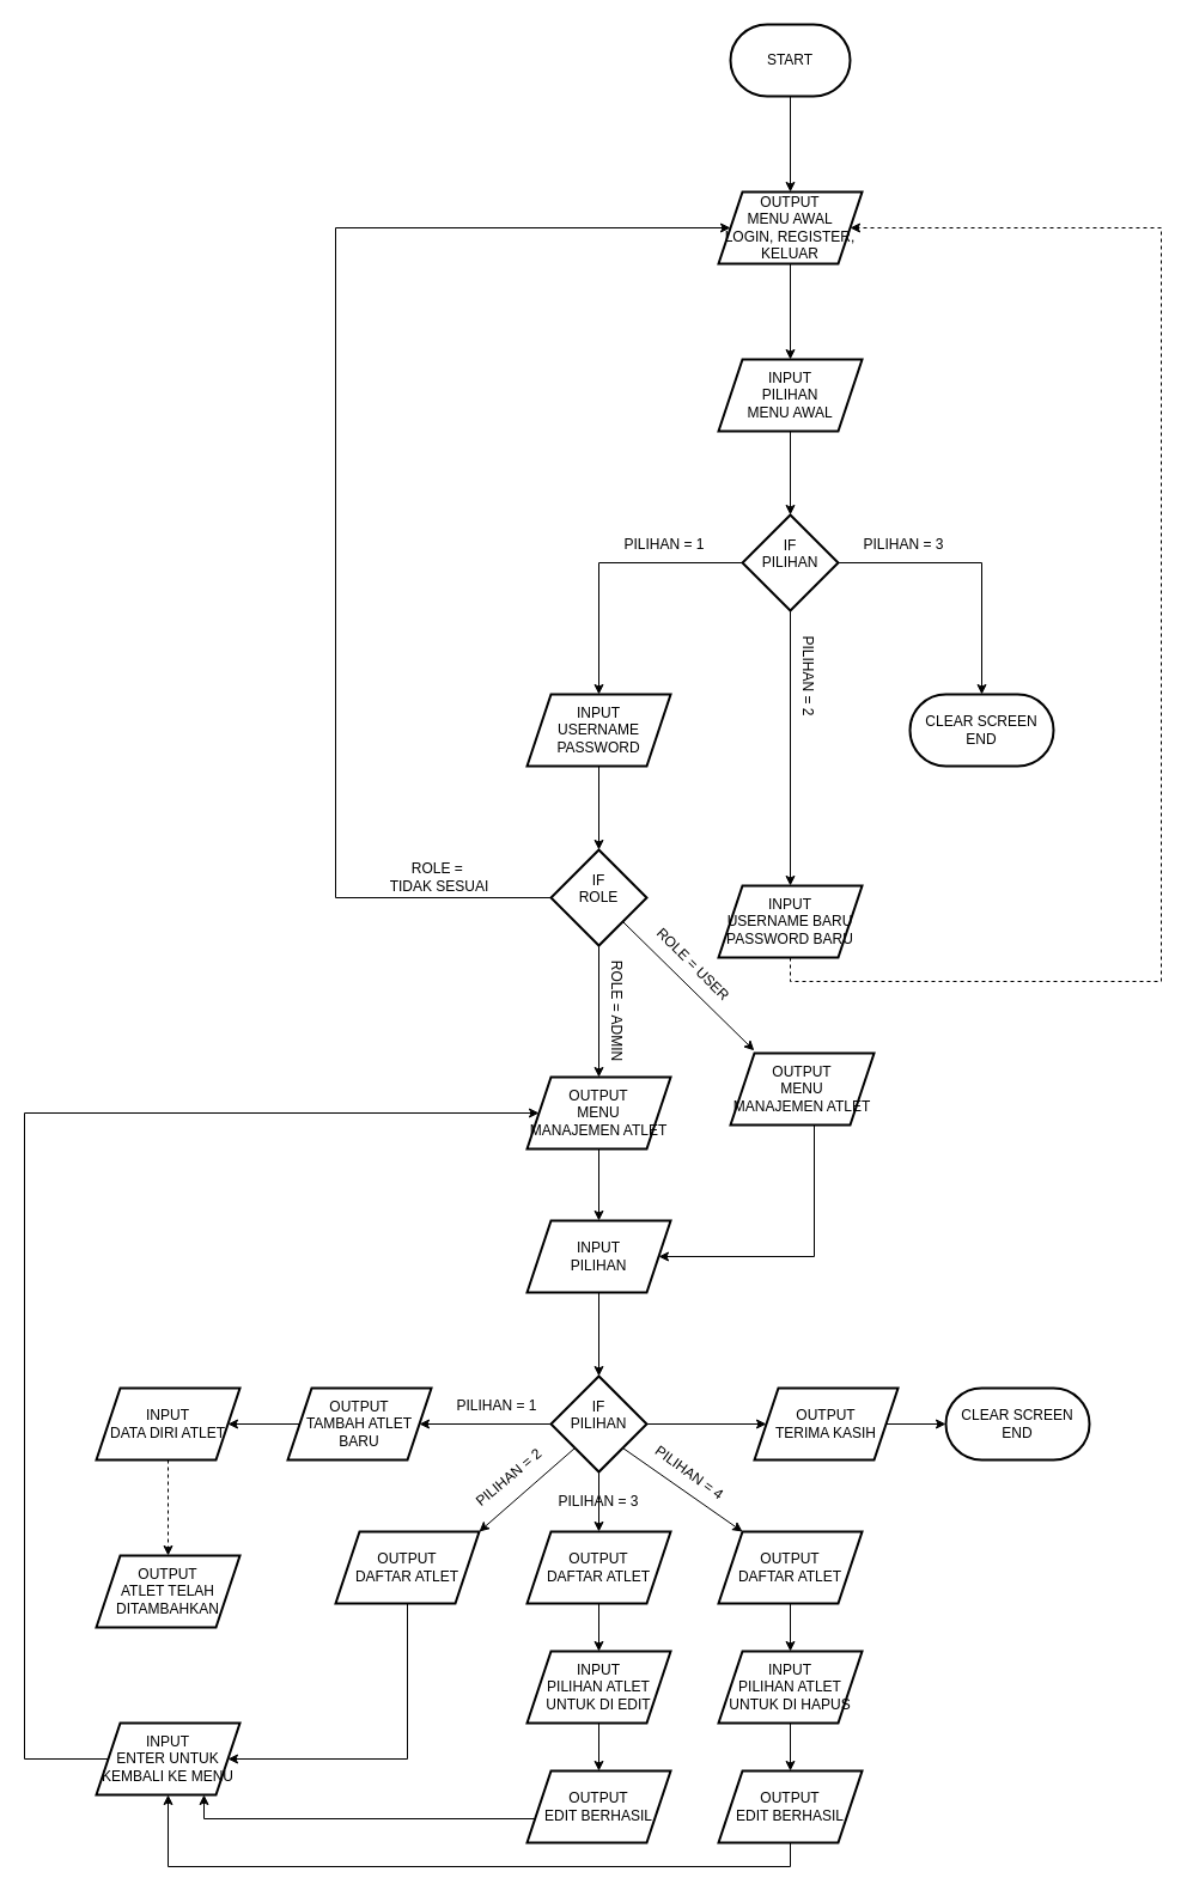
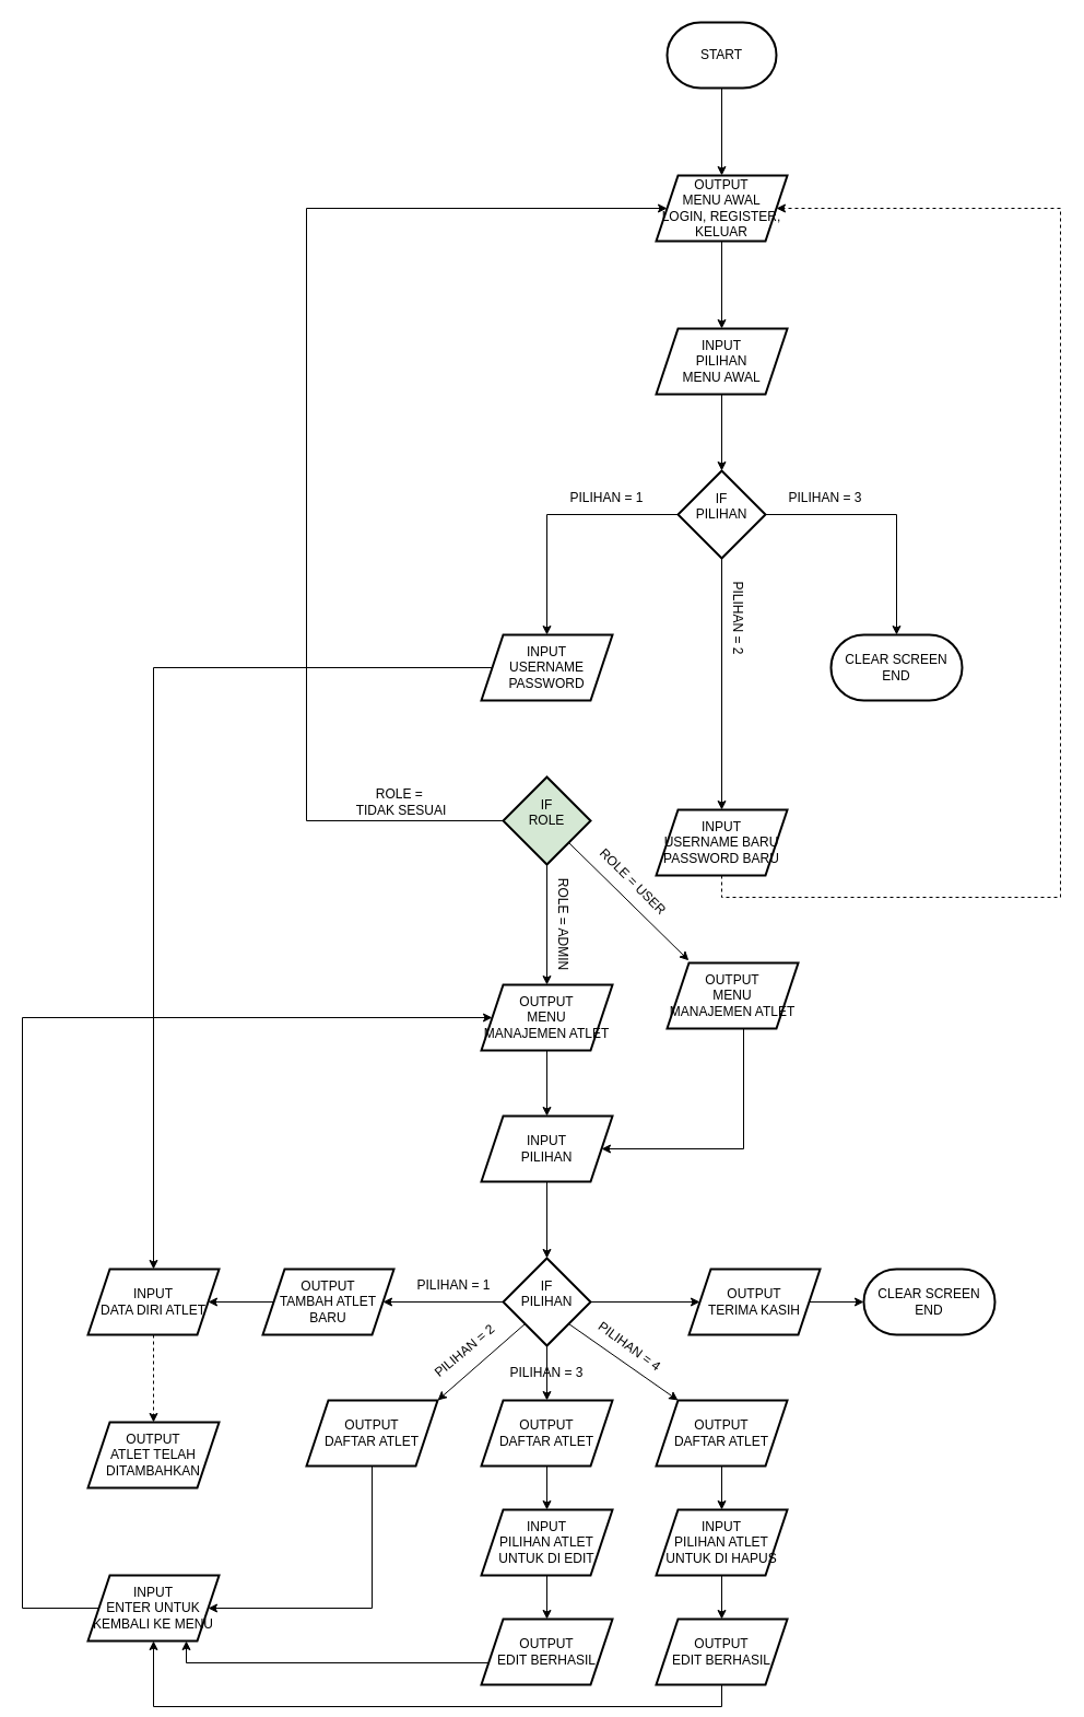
  <mxCell id="0" />
  <mxCell id="1" parent="0" />
  <mxCell id="2" value="" style="edgeStyle=orthogonalEdgeStyle;rounded=0;orthogonalLoop=1;jettySize=auto;html=1;" edge="1" parent="1" source="3" target="5"><mxGeometry relative="1" as="geometry" /></mxCell>
  <mxCell id="3" value="START" style="strokeWidth=2;html=1;shape=mxgraph.flowchart.terminator;whiteSpace=wrap;" vertex="1" parent="1"><mxGeometry x="610" y="20" width="100" height="60" as="geometry" /></mxCell>
  <mxCell id="4" value="" style="edgeStyle=orthogonalEdgeStyle;rounded=0;orthogonalLoop=1;jettySize=auto;html=1;" edge="1" parent="1" source="5" target="7"><mxGeometry relative="1" as="geometry" /></mxCell>
  <mxCell id="5" value="OUTPUT&lt;div&gt;MENU AWAL&lt;/div&gt;&lt;div&gt;LOGIN, REGISTER,&lt;/div&gt;&lt;div&gt;KELUAR&lt;/div&gt;" style="shape=parallelogram;perimeter=parallelogramPerimeter;whiteSpace=wrap;html=1;fixedSize=1;strokeWidth=2;" vertex="1" parent="1"><mxGeometry x="600" y="160" width="120" height="60" as="geometry" /></mxCell>
  <mxCell id="6" value="" style="edgeStyle=orthogonalEdgeStyle;rounded=0;orthogonalLoop=1;jettySize=auto;html=1;" edge="1" parent="1" source="7" target="11"><mxGeometry relative="1" as="geometry" /></mxCell>
  <mxCell id="7" value="INPUT&lt;div&gt;PILIHAN&lt;/div&gt;&lt;div&gt;MENU AWAL&lt;/div&gt;" style="shape=parallelogram;perimeter=parallelogramPerimeter;whiteSpace=wrap;html=1;fixedSize=1;strokeWidth=2;" vertex="1" parent="1"><mxGeometry x="600" y="300" width="120" height="60" as="geometry" /></mxCell>
  <mxCell id="8" value="" style="edgeStyle=orthogonalEdgeStyle;rounded=0;orthogonalLoop=1;jettySize=auto;html=1;entryX=0.5;entryY=0;entryDx=0;entryDy=0;" edge="1" parent="1" source="11" target="12"><mxGeometry relative="1" as="geometry"><mxPoint x="760" y="470" as="targetPoint" /></mxGeometry></mxCell>
  <mxCell id="9" value="" style="edgeStyle=orthogonalEdgeStyle;rounded=0;orthogonalLoop=1;jettySize=auto;html=1;entryX=0.5;entryY=0;entryDx=0;entryDy=0;" edge="1" parent="1" source="11" target="16"><mxGeometry relative="1" as="geometry"><mxPoint x="660" y="600" as="targetPoint" /></mxGeometry></mxCell>
  <mxCell id="10" value="" style="edgeStyle=orthogonalEdgeStyle;rounded=0;orthogonalLoop=1;jettySize=auto;html=1;entryX=0.5;entryY=0;entryDx=0;entryDy=0;" edge="1" parent="1" source="11" target="14"><mxGeometry relative="1" as="geometry"><mxPoint x="560" y="470" as="targetPoint" /></mxGeometry></mxCell>
  <mxCell id="11" value="IF&lt;div&gt;PILIHAN&lt;/div&gt;&lt;div&gt;&lt;br&gt;&lt;/div&gt;" style="rhombus;whiteSpace=wrap;html=1;strokeWidth=2;" vertex="1" parent="1"><mxGeometry x="620" y="430" width="80" height="80" as="geometry" /></mxCell>
  <mxCell id="12" value="CLEAR SCREEN&lt;div&gt;END&lt;/div&gt;" style="rounded=1;whiteSpace=wrap;html=1;strokeWidth=2;arcSize=50;" vertex="1" parent="1"><mxGeometry x="760" y="580" width="120" height="60" as="geometry" /></mxCell>
- <mxCell id="13" value="" style="edgeStyle=orthogonalEdgeStyle;rounded=0;orthogonalLoop=1;jettySize=auto;html=1;" edge="1" parent="1" source="14" target="20"><mxGeometry relative="1" as="geometry" /></mxCell>
+ <mxCell id="13" value="" style="edgeStyle=orthogonalEdgeStyle;rounded=0;orthogonalLoop=1;jettySize=auto;html=1;" edge="1" parent="1" source="14" target="40"><mxGeometry relative="1" as="geometry" /></mxCell>
  <mxCell id="14" value="INPUT&lt;div&gt;USERNAME&lt;/div&gt;&lt;div&gt;PASSWORD&lt;/div&gt;" style="shape=parallelogram;perimeter=parallelogramPerimeter;whiteSpace=wrap;html=1;fixedSize=1;strokeWidth=2;" vertex="1" parent="1"><mxGeometry x="440" y="580" width="120" height="60" as="geometry" /></mxCell>
  <mxCell id="15" style="edgeStyle=orthogonalEdgeStyle;rounded=0;orthogonalLoop=1;jettySize=auto;html=1;exitX=0.5;exitY=1;exitDx=0;exitDy=0;entryX=1;entryY=0.5;entryDx=0;entryDy=0;dashed=1;" edge="1" parent="1" source="16" target="5"><mxGeometry relative="1" as="geometry"><mxPoint x="980" y="337.333" as="targetPoint" /><Array as="points"><mxPoint x="660" y="820" /><mxPoint x="970" y="820" /><mxPoint x="970" y="190" /></Array></mxGeometry></mxCell>
  <mxCell id="16" value="INPUT&lt;div&gt;USERNAME BARU&lt;/div&gt;&lt;div&gt;PASSWORD BARU&lt;/div&gt;" style="shape=parallelogram;perimeter=parallelogramPerimeter;whiteSpace=wrap;html=1;fixedSize=1;strokeWidth=2;" vertex="1" parent="1"><mxGeometry x="600" y="740" width="120" height="60" as="geometry" /></mxCell>
  <mxCell id="17" style="edgeStyle=orthogonalEdgeStyle;rounded=0;orthogonalLoop=1;jettySize=auto;html=1;exitX=0;exitY=0.5;exitDx=0;exitDy=0;entryX=0;entryY=0.5;entryDx=0;entryDy=0;" edge="1" parent="1" source="20" target="5"><mxGeometry relative="1" as="geometry"><mxPoint x="360" y="330" as="targetPoint" /><Array as="points"><mxPoint x="280" y="750" /><mxPoint x="280" y="190" /></Array></mxGeometry></mxCell>
  <mxCell id="18" value="" style="edgeStyle=orthogonalEdgeStyle;rounded=0;orthogonalLoop=1;jettySize=auto;html=1;" edge="1" parent="1" source="20" target="22"><mxGeometry relative="1" as="geometry" /></mxCell>
  <mxCell id="19" style="rounded=0;orthogonalLoop=1;jettySize=auto;html=1;exitX=1;exitY=1;exitDx=0;exitDy=0;entryX=0.165;entryY=-0.037;entryDx=0;entryDy=0;entryPerimeter=0;" edge="1" parent="1" source="20" target="26"><mxGeometry relative="1" as="geometry" /></mxCell>
- <mxCell id="20" value="IF&lt;div&gt;ROLE&lt;/div&gt;&lt;div&gt;&lt;br&gt;&lt;/div&gt;" style="rhombus;whiteSpace=wrap;html=1;strokeWidth=2;" vertex="1" parent="1"><mxGeometry x="460" y="710" width="80" height="80" as="geometry" /></mxCell>
+ <mxCell id="20" value="IF&lt;div&gt;ROLE&lt;/div&gt;&lt;div&gt;&lt;br&gt;&lt;/div&gt;" style="rhombus;whiteSpace=wrap;html=1;strokeWidth=2;fillColor=#d5e8d4;" vertex="1" parent="1"><mxGeometry x="460" y="710" width="80" height="80" as="geometry" /></mxCell>
  <mxCell id="21" value="" style="edgeStyle=orthogonalEdgeStyle;rounded=0;orthogonalLoop=1;jettySize=auto;html=1;" edge="1" parent="1" source="22" target="24"><mxGeometry relative="1" as="geometry" /></mxCell>
  <mxCell id="22" value="OUTPUT&lt;div&gt;MENU&lt;/div&gt;&lt;div&gt;MANAJEMEN ATLET&lt;/div&gt;" style="shape=parallelogram;perimeter=parallelogramPerimeter;whiteSpace=wrap;html=1;fixedSize=1;strokeWidth=2;" vertex="1" parent="1"><mxGeometry x="440" y="900" width="120" height="60" as="geometry" /></mxCell>
  <mxCell id="23" value="" style="edgeStyle=orthogonalEdgeStyle;rounded=0;orthogonalLoop=1;jettySize=auto;html=1;" edge="1" parent="1" source="24" target="31"><mxGeometry relative="1" as="geometry" /></mxCell>
  <mxCell id="24" value="INPUT&lt;div&gt;PILIHAN&lt;/div&gt;" style="shape=parallelogram;perimeter=parallelogramPerimeter;whiteSpace=wrap;html=1;fixedSize=1;strokeWidth=2;" vertex="1" parent="1"><mxGeometry x="440" y="1020" width="120" height="60" as="geometry" /></mxCell>
  <mxCell id="25" value="" style="edgeStyle=orthogonalEdgeStyle;rounded=0;orthogonalLoop=1;jettySize=auto;html=1;entryX=1;entryY=0.5;entryDx=0;entryDy=0;" edge="1" parent="1" source="26" target="24"><mxGeometry relative="1" as="geometry"><mxPoint x="610" y="1070" as="targetPoint" /><Array as="points"><mxPoint x="680" y="1050" /></Array></mxGeometry></mxCell>
  <mxCell id="26" value="OUTPUT&lt;div&gt;&lt;span style=&quot;background-color: initial;&quot;&gt;MENU&lt;/span&gt;&lt;/div&gt;&lt;div&gt;MANAJEMEN ATLET&lt;/div&gt;" style="shape=parallelogram;perimeter=parallelogramPerimeter;whiteSpace=wrap;html=1;fixedSize=1;strokeWidth=2;" vertex="1" parent="1"><mxGeometry x="610" y="880" width="120" height="60" as="geometry" /></mxCell>
  <mxCell id="27" value="" style="edgeStyle=orthogonalEdgeStyle;rounded=0;orthogonalLoop=1;jettySize=auto;html=1;" edge="1" parent="1" source="31" target="33"><mxGeometry relative="1" as="geometry" /></mxCell>
  <mxCell id="28" value="" style="edgeStyle=orthogonalEdgeStyle;rounded=0;orthogonalLoop=1;jettySize=auto;html=1;" edge="1" parent="1" source="31" target="35"><mxGeometry relative="1" as="geometry" /></mxCell>
  <mxCell id="29" value="" style="edgeStyle=orthogonalEdgeStyle;rounded=0;orthogonalLoop=1;jettySize=auto;html=1;" edge="1" parent="1" source="31" target="37"><mxGeometry relative="1" as="geometry" /></mxCell>
  <mxCell id="30" style="rounded=0;orthogonalLoop=1;jettySize=auto;html=1;exitX=0;exitY=1;exitDx=0;exitDy=0;entryX=1;entryY=0;entryDx=0;entryDy=0;" edge="1" parent="1" source="31" target="43"><mxGeometry relative="1" as="geometry" /></mxCell>
  <mxCell id="31" value="IF&lt;div&gt;PILIHAN&lt;/div&gt;&lt;div&gt;&lt;br&gt;&lt;/div&gt;" style="rhombus;whiteSpace=wrap;html=1;strokeWidth=2;" vertex="1" parent="1"><mxGeometry x="460" y="1150" width="80" height="80" as="geometry" /></mxCell>
  <mxCell id="32" value="" style="edgeStyle=orthogonalEdgeStyle;rounded=0;orthogonalLoop=1;jettySize=auto;html=1;" edge="1" parent="1" source="33" target="50"><mxGeometry relative="1" as="geometry" /></mxCell>
  <mxCell id="33" value="OUTPUT&lt;div&gt;DAFTAR ATLET&lt;/div&gt;" style="shape=parallelogram;perimeter=parallelogramPerimeter;whiteSpace=wrap;html=1;fixedSize=1;strokeWidth=2;" vertex="1" parent="1"><mxGeometry x="440" y="1280" width="120" height="60" as="geometry" /></mxCell>
  <mxCell id="34" value="" style="edgeStyle=orthogonalEdgeStyle;rounded=0;orthogonalLoop=1;jettySize=auto;html=1;" edge="1" parent="1" source="35" target="38"><mxGeometry relative="1" as="geometry" /></mxCell>
  <mxCell id="35" value="OUTPUT&lt;div&gt;TERIMA KASIH&lt;/div&gt;" style="shape=parallelogram;perimeter=parallelogramPerimeter;whiteSpace=wrap;html=1;fixedSize=1;strokeWidth=2;" vertex="1" parent="1"><mxGeometry x="630" y="1160" width="120" height="60" as="geometry" /></mxCell>
  <mxCell id="36" value="" style="edgeStyle=orthogonalEdgeStyle;rounded=0;orthogonalLoop=1;jettySize=auto;html=1;" edge="1" parent="1" source="37" target="40"><mxGeometry relative="1" as="geometry" /></mxCell>
  <mxCell id="37" value="OUTPUT&lt;div&gt;TAMBAH ATLET&lt;/div&gt;&lt;div&gt;BARU&lt;/div&gt;" style="shape=parallelogram;perimeter=parallelogramPerimeter;whiteSpace=wrap;html=1;fixedSize=1;strokeWidth=2;" vertex="1" parent="1"><mxGeometry x="240" y="1160" width="120" height="60" as="geometry" /></mxCell>
  <mxCell id="38" value="CLEAR SCREEN&lt;div&gt;END&lt;/div&gt;" style="rounded=1;whiteSpace=wrap;html=1;strokeWidth=2;arcSize=50;" vertex="1" parent="1"><mxGeometry x="790" y="1160" width="120" height="60" as="geometry" /></mxCell>
  <mxCell id="39" value="" style="edgeStyle=orthogonalEdgeStyle;rounded=0;orthogonalLoop=1;jettySize=auto;html=1;dashed=1;" edge="1" parent="1" source="40" target="41"><mxGeometry relative="1" as="geometry" /></mxCell>
  <mxCell id="40" value="INPUT&lt;div&gt;DATA DIRI ATLET&lt;/div&gt;" style="shape=parallelogram;perimeter=parallelogramPerimeter;whiteSpace=wrap;html=1;fixedSize=1;strokeWidth=2;" vertex="1" parent="1"><mxGeometry x="80" y="1160" width="120" height="60" as="geometry" /></mxCell>
  <mxCell id="41" value="OUTPUT&lt;div&gt;ATLET TELAH&lt;/div&gt;&lt;div&gt;DITAMBAHKAN&lt;/div&gt;" style="shape=parallelogram;perimeter=parallelogramPerimeter;whiteSpace=wrap;html=1;fixedSize=1;strokeWidth=2;" vertex="1" parent="1"><mxGeometry x="80" y="1300" width="120" height="60" as="geometry" /></mxCell>
  <mxCell id="42" style="edgeStyle=orthogonalEdgeStyle;rounded=0;orthogonalLoop=1;jettySize=auto;html=1;exitX=0.5;exitY=1;exitDx=0;exitDy=0;entryX=1;entryY=0.5;entryDx=0;entryDy=0;" edge="1" parent="1" source="43" target="48"><mxGeometry relative="1" as="geometry"><Array as="points"><mxPoint x="340" y="1470" /></Array></mxGeometry></mxCell>
  <mxCell id="43" value="OUTPUT&lt;div&gt;DAFTAR ATLET&lt;/div&gt;" style="shape=parallelogram;perimeter=parallelogramPerimeter;whiteSpace=wrap;html=1;fixedSize=1;strokeWidth=2;" vertex="1" parent="1"><mxGeometry x="280" y="1280" width="120" height="60" as="geometry" /></mxCell>
  <mxCell id="44" value="" style="edgeStyle=orthogonalEdgeStyle;rounded=0;orthogonalLoop=1;jettySize=auto;html=1;" edge="1" parent="1" source="45" target="52"><mxGeometry relative="1" as="geometry" /></mxCell>
  <mxCell id="45" value="OUTPUT&lt;div&gt;DAFTAR ATLET&lt;/div&gt;" style="shape=parallelogram;perimeter=parallelogramPerimeter;whiteSpace=wrap;html=1;fixedSize=1;strokeWidth=2;" vertex="1" parent="1"><mxGeometry x="600" y="1280" width="120" height="60" as="geometry" /></mxCell>
  <mxCell id="46" style="rounded=0;orthogonalLoop=1;jettySize=auto;html=1;exitX=1;exitY=1;exitDx=0;exitDy=0;entryX=0.167;entryY=0;entryDx=0;entryDy=0;entryPerimeter=0;" edge="1" parent="1" source="31" target="45"><mxGeometry relative="1" as="geometry" /></mxCell>
  <mxCell id="47" style="edgeStyle=orthogonalEdgeStyle;rounded=0;orthogonalLoop=1;jettySize=auto;html=1;exitX=0;exitY=0.5;exitDx=0;exitDy=0;entryX=0;entryY=0.5;entryDx=0;entryDy=0;" edge="1" parent="1" source="48" target="22"><mxGeometry relative="1" as="geometry"><mxPoint x="630" y="980" as="targetPoint" /><Array as="points"><mxPoint x="20" y="1470" /><mxPoint x="20" y="930" /></Array></mxGeometry></mxCell>
  <mxCell id="48" value="INPUT&lt;div&gt;ENTER UNTUK KEMBALI KE MENU&lt;/div&gt;" style="shape=parallelogram;perimeter=parallelogramPerimeter;whiteSpace=wrap;html=1;fixedSize=1;strokeWidth=2;" vertex="1" parent="1"><mxGeometry x="80" y="1440" width="120" height="60" as="geometry" /></mxCell>
  <mxCell id="49" value="" style="edgeStyle=orthogonalEdgeStyle;rounded=0;orthogonalLoop=1;jettySize=auto;html=1;" edge="1" parent="1" source="50" target="54"><mxGeometry relative="1" as="geometry" /></mxCell>
  <mxCell id="50" value="INPUT&lt;div&gt;PILIHAN ATLET UNTUK DI EDIT&lt;/div&gt;" style="shape=parallelogram;perimeter=parallelogramPerimeter;whiteSpace=wrap;html=1;fixedSize=1;strokeWidth=2;" vertex="1" parent="1"><mxGeometry x="440" y="1380" width="120" height="60" as="geometry" /></mxCell>
  <mxCell id="51" value="" style="edgeStyle=orthogonalEdgeStyle;rounded=0;orthogonalLoop=1;jettySize=auto;html=1;" edge="1" parent="1" source="52" target="56"><mxGeometry relative="1" as="geometry" /></mxCell>
  <mxCell id="52" value="INPUT&lt;div&gt;PILIHAN ATLET UNTUK DI HAPUS&lt;/div&gt;" style="shape=parallelogram;perimeter=parallelogramPerimeter;whiteSpace=wrap;html=1;fixedSize=1;strokeWidth=2;" vertex="1" parent="1"><mxGeometry x="600" y="1380" width="120" height="60" as="geometry" /></mxCell>
  <mxCell id="53" style="rounded=0;orthogonalLoop=1;jettySize=auto;html=1;exitX=0;exitY=0.5;exitDx=0;exitDy=0;edgeStyle=orthogonalEdgeStyle;entryX=0.75;entryY=1;entryDx=0;entryDy=0;" edge="1" parent="1" source="54" target="48"><mxGeometry relative="1" as="geometry"><mxPoint x="170" y="1530" as="targetPoint" /><Array as="points"><mxPoint x="450" y="1520" /><mxPoint x="170" y="1520" /></Array></mxGeometry></mxCell>
  <mxCell id="54" value="OUTPUT&lt;div&gt;EDIT BERHASIL&lt;/div&gt;" style="shape=parallelogram;perimeter=parallelogramPerimeter;whiteSpace=wrap;html=1;fixedSize=1;strokeWidth=2;" vertex="1" parent="1"><mxGeometry x="440" y="1480" width="120" height="60" as="geometry" /></mxCell>
  <mxCell id="55" style="edgeStyle=orthogonalEdgeStyle;rounded=0;orthogonalLoop=1;jettySize=auto;html=1;exitX=0.5;exitY=1;exitDx=0;exitDy=0;entryX=0.5;entryY=1;entryDx=0;entryDy=0;" edge="1" parent="1" source="56" target="48"><mxGeometry relative="1" as="geometry" /></mxCell>
  <mxCell id="56" value="OUTPUT&lt;div&gt;EDIT BERHASIL&lt;/div&gt;" style="shape=parallelogram;perimeter=parallelogramPerimeter;whiteSpace=wrap;html=1;fixedSize=1;strokeWidth=2;" vertex="1" parent="1"><mxGeometry x="600" y="1480" width="120" height="60" as="geometry" /></mxCell>
  <mxCell id="57" value="PILIHAN = 1" style="text;html=1;align=center;verticalAlign=middle;whiteSpace=wrap;rounded=0;" vertex="1" parent="1"><mxGeometry x="510" y="440" width="90" height="30" as="geometry" /></mxCell>
  <mxCell id="58" value="PILIHAN = 3" style="text;html=1;align=center;verticalAlign=middle;whiteSpace=wrap;rounded=0;" vertex="1" parent="1"><mxGeometry x="710" y="440" width="90" height="30" as="geometry" /></mxCell>
  <mxCell id="59" value="PILIHAN = 2" style="text;html=1;align=center;verticalAlign=middle;whiteSpace=wrap;rounded=0;rotation=90;" vertex="1" parent="1"><mxGeometry x="630" y="550" width="90" height="30" as="geometry" /></mxCell>
  <mxCell id="60" value="ROLE = ADMIN" style="text;html=1;align=center;verticalAlign=middle;whiteSpace=wrap;rounded=0;rotation=90;" vertex="1" parent="1"><mxGeometry x="470" y="830" width="90" height="30" as="geometry" /></mxCell>
  <mxCell id="61" value="PILIHAN = 1" style="text;html=1;align=center;verticalAlign=middle;whiteSpace=wrap;rounded=0;" vertex="1" parent="1"><mxGeometry x="370" y="1160" width="90" height="30" as="geometry" /></mxCell>
  <mxCell id="62" value="PILIHAN = 2" style="text;html=1;align=center;verticalAlign=middle;whiteSpace=wrap;rounded=0;rotation=-40;" vertex="1" parent="1"><mxGeometry x="380" y="1220" width="90" height="30" as="geometry" /></mxCell>
  <mxCell id="63" value="PILIHAN = 4" style="text;html=1;align=center;verticalAlign=middle;whiteSpace=wrap;rounded=0;rotation=36;" vertex="1" parent="1"><mxGeometry x="531" y="1216" width="90" height="30" as="geometry" /></mxCell>
  <mxCell id="64" value="ROLE = USER" style="text;html=1;align=center;verticalAlign=middle;whiteSpace=wrap;rounded=0;rotation=45;" vertex="1" parent="1"><mxGeometry x="534" y="791" width="90" height="30" as="geometry" /></mxCell>
  <mxCell id="65" value="ROLE =&amp;nbsp;&lt;div&gt;TIDAK SESUAI&lt;/div&gt;" style="text;html=1;align=center;verticalAlign=middle;whiteSpace=wrap;rounded=0;rotation=0;" vertex="1" parent="1"><mxGeometry x="322" y="718" width="90" height="30" as="geometry" /></mxCell>
  <mxCell id="66" value="PILIHAN = 3" style="text;html=1;align=center;verticalAlign=middle;whiteSpace=wrap;rounded=0;" vertex="1" parent="1"><mxGeometry x="455" y="1240" width="90" height="30" as="geometry" /></mxCell>
